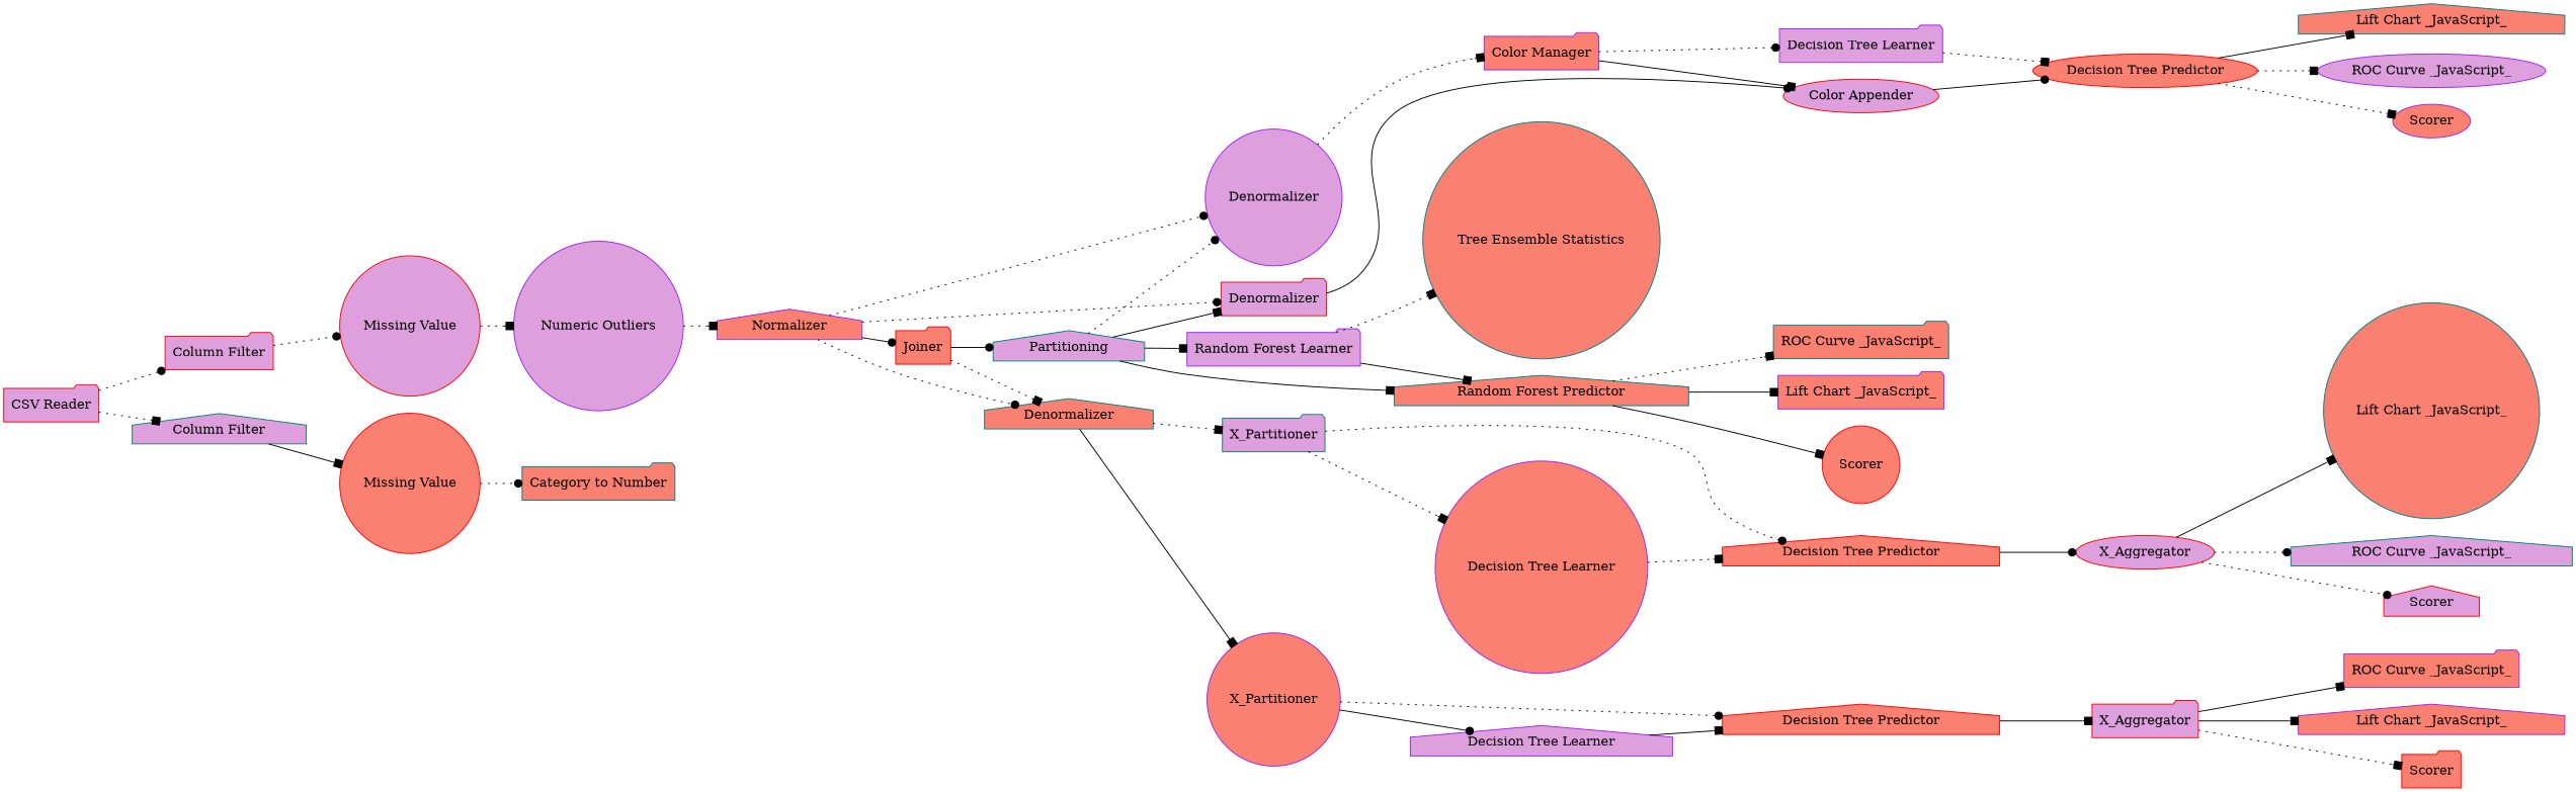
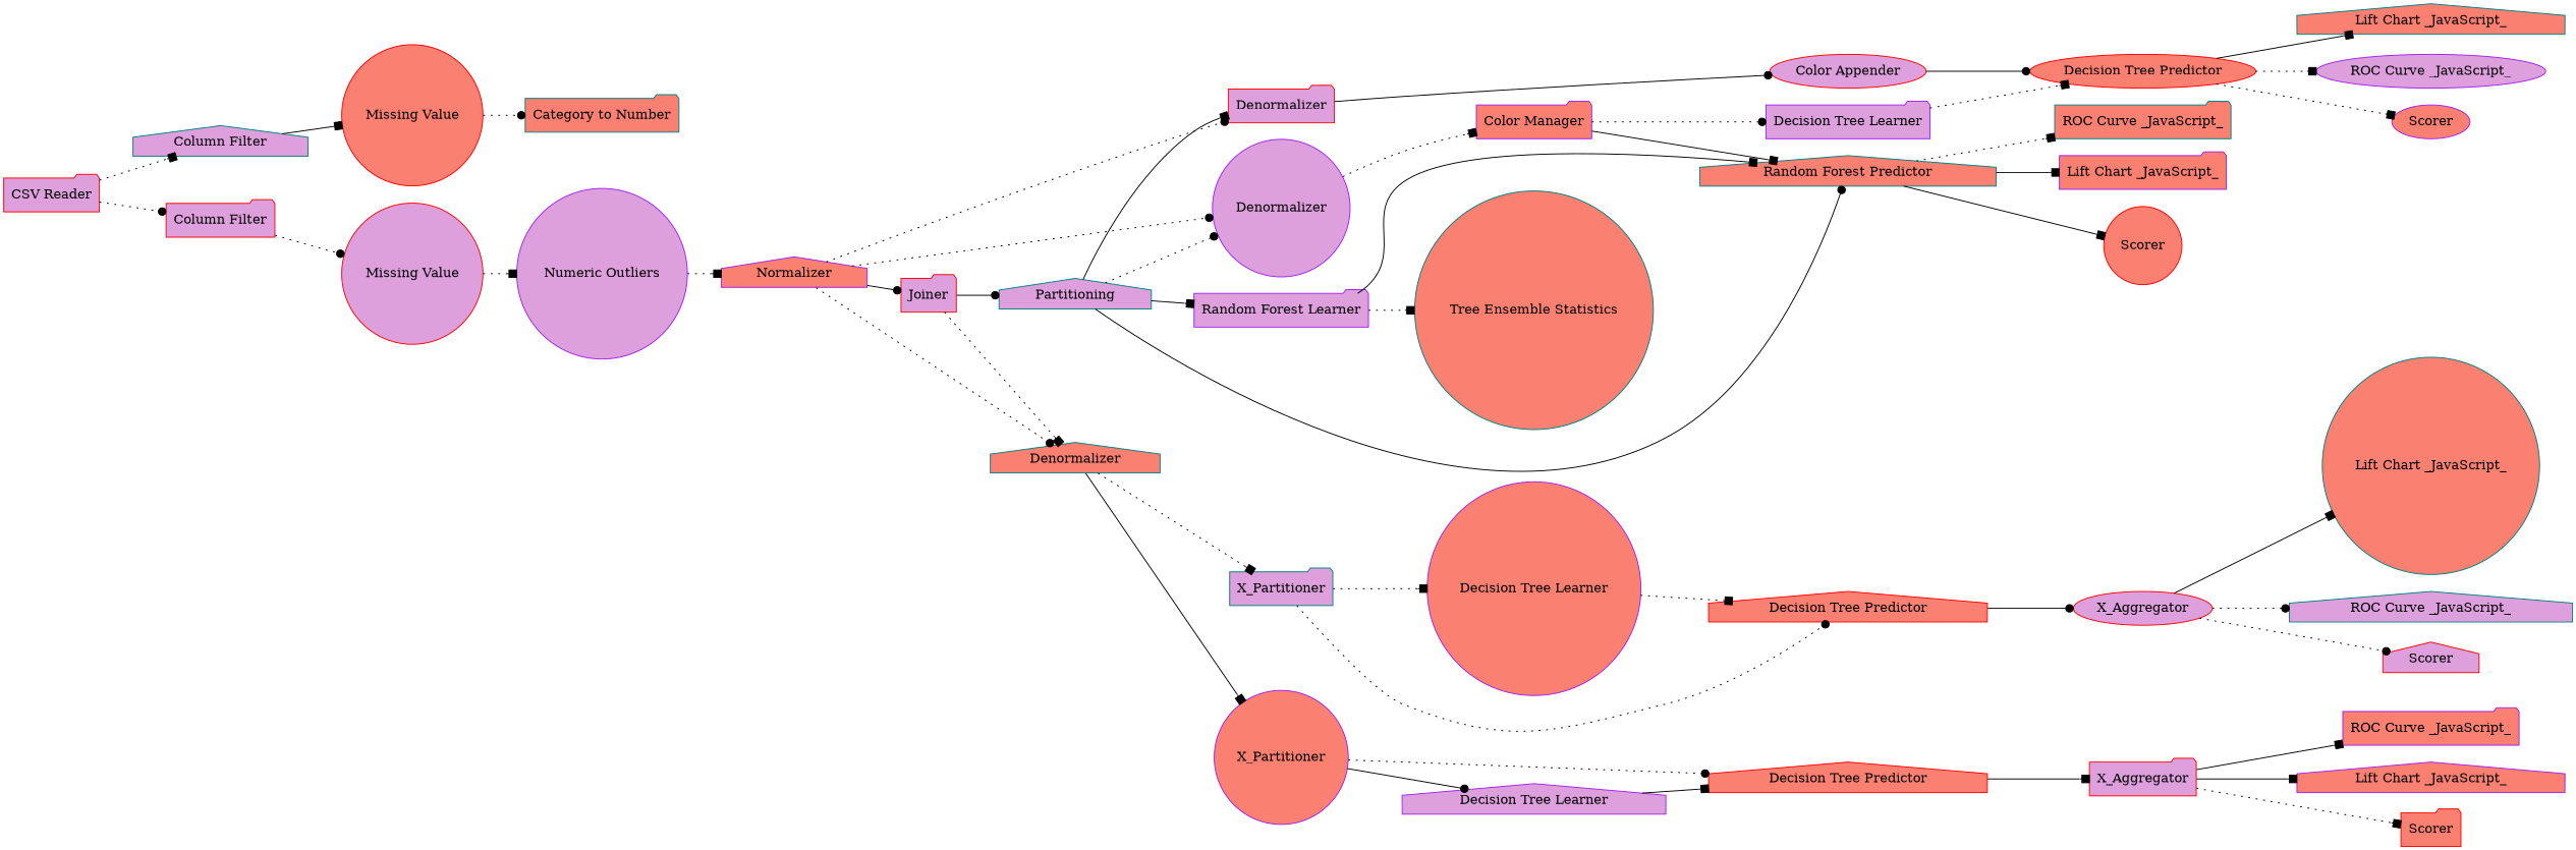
  digraph {
    rankdir=LR
    node [color=red fillcolor=salmon shape=folder style=filled]
    edge [arrowhead=box style=dotted]
    n1 [color=teal fillcolor=plum label=Partitioning shape=house]
    n2 [fillcolor=plum label=Denormalizer]
    n3 [color=teal label="Random Forest Predictor" shape=house]
    n4 [color=purple fillcolor=plum label=Denormalizer shape=circle]
    n5 [color=purple fillcolor=plum label="Random Forest Learner"]
    n6 [fillcolor=plum label="Color Appender" shape=ellipse]
    n7 [color=teal label="ROC Curve _JavaScript_"]
    n8 [color=purple label="Lift Chart _JavaScript_"]
    n9 [label=Scorer shape=circle]
    n10 [color=purple label="Color Manager"]
    n11 [color=teal label="Tree Ensemble Statistics" shape=circle]
    n12 [label="Decision Tree Predictor" shape=ellipse]
    n13 [color=purple fillcolor=plum label="Decision Tree Learner"]
    n14 [color=teal label="Lift Chart _JavaScript_" shape=house]
    n15 [color=purple fillcolor=plum label="ROC Curve _JavaScript_" shape=ellipse]
    n16 [color=purple label=Scorer shape=ellipse]
    n17 [fillcolor=plum label="Missing Value" shape=circle]
    n18 [color=purple fillcolor=plum label="Numeric Outliers" shape=circle]
    n19 [color=purple label=Normalizer shape=house]
-   n20 [label=Joiner]
+   n20 [fillcolor=plum label=Joiner]
    n21 [color=teal label=Denormalizer shape=house]
    n22 [color=teal label="Category to Number"]
    n23 [color=teal fillcolor=plum label=X_Partitioner]
    n24 [color=purple label=X_Partitioner shape=circle]
    n25 [label="Decision Tree Predictor" shape=house]
    n26 [color=purple label="Decision Tree Learner" shape=circle]
    n27 [color=purple fillcolor=plum label="Decision Tree Learner" shape=house]
    n28 [label="Decision Tree Predictor" shape=house]
    n29 [fillcolor=plum label=X_Aggregator shape=ellipse]
    n30 [color=teal label="Lift Chart _JavaScript_" shape=circle]
    n31 [color=teal fillcolor=plum label="ROC Curve _JavaScript_" shape=house]
    n32 [fillcolor=plum label=Scorer shape=house]
    n33 [color=teal fillcolor=plum label="Column Filter" shape=house]
    n34 [label="Missing Value" shape=circle]
    n35 [fillcolor=plum label=X_Aggregator]
    n36 [color=purple label="ROC Curve _JavaScript_"]
    n37 [color=purple label="Lift Chart _JavaScript_" shape=house]
    n38 [label=Scorer]
    n39 [fillcolor=plum label="CSV Reader"]
    n40 [fillcolor=plum label="Column Filter"]
    n1 -> n2 [style=solid]
-   n1 -> n3 [style=solid]
+   n1 -> n3 [arrowhead=dot style=solid]
    n1 -> n4 [arrowhead=dot]
    n1 -> n5 [style=solid]
    n2 -> n6 [arrowhead=dot style=solid]
    n3 -> n7
    n3 -> n8 [style=solid]
    n3 -> n9 [style=solid]
    n4 -> n10
    n5 -> n3 [style=solid]
    n5 -> n11
    n6 -> n12 [arrowhead=dot style=solid]
-   n10 -> n6 [style=solid]
+   n10 -> n3 [style=solid]
    n10 -> n13 [arrowhead=dot]
    n12 -> n14 [style=solid]
    n12 -> n15
    n12 -> n16
    n13 -> n12
    n17 -> n18
    n18 -> n19
    n19 -> n2 [arrowhead=dot]
    n19 -> n4 [arrowhead=dot]
    n19 -> n20 [arrowhead=dot style=solid]
    n19 -> n21 [arrowhead=dot]
    n20 -> n1 [arrowhead=dot style=solid]
    n20 -> n21
    n21 -> n23
    n21 -> n24 [style=solid]
    n23 -> n25 [arrowhead=dot]
    n23 -> n26
    n24 -> n27 [arrowhead=dot style=solid]
    n24 -> n28 [arrowhead=dot]
    n25 -> n29 [arrowhead=dot style=solid]
    n26 -> n25
    n27 -> n28 [style=solid]
    n28 -> n35 [style=solid]
    n29 -> n30 [style=solid]
    n29 -> n31 [arrowhead=dot]
    n29 -> n32 [arrowhead=dot]
    n33 -> n34 [style=solid]
    n34 -> n22 [arrowhead=dot]
    n35 -> n36 [style=solid]
    n35 -> n37 [style=solid]
    n35 -> n38
    n39 -> n33
    n39 -> n40 [arrowhead=dot]
    n40 -> n17 [arrowhead=dot]
  }
